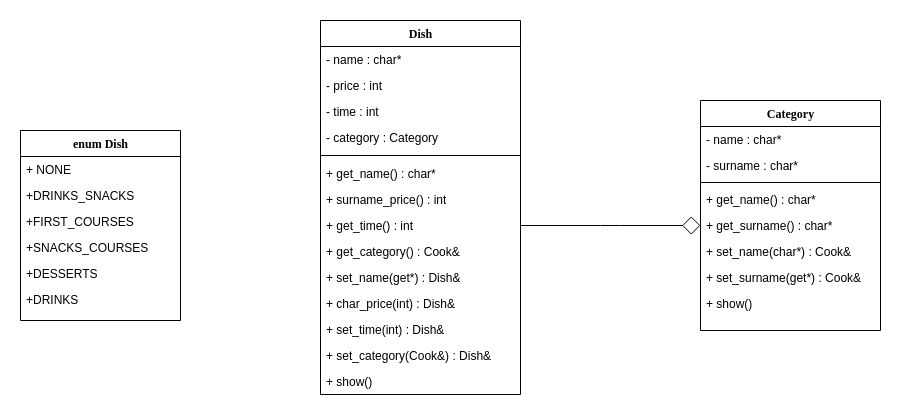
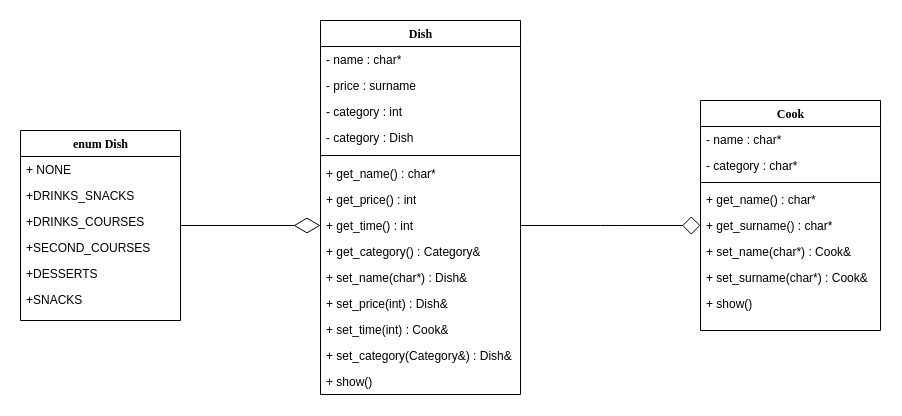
  <mxCell id="0" />
  <mxCell id="1" parent="0" />
  <mxCell id="2" value="Dish" style="swimlane;html=1;fontStyle=1;align=center;verticalAlign=top;childLayout=stackLayout;horizontal=1;startSize=26;horizontalStack=0;resizeParent=1;resizeLast=0;collapsible=1;marginBottom=0;swimlaneFillColor=#ffffff;rounded=0;shadow=0;comic=0;labelBackgroundColor=none;strokeWidth=1;fillColor=none;fontFamily=Verdana;fontSize=12" parent="1" vertex="1"><mxGeometry x="320" y="20" width="200" height="374" as="geometry"><mxRectangle x="600" y="320" width="60" height="26" as="alternateBounds" /></mxGeometry></mxCell>
  <mxCell id="3" value="- name : char*" style="text;html=1;strokeColor=none;fillColor=none;align=left;verticalAlign=top;spacingLeft=4;spacingRight=4;whiteSpace=wrap;overflow=hidden;rotatable=0;points=[[0,0.5],[1,0.5]];portConstraint=eastwest;" parent="2" vertex="1"><mxGeometry y="26" width="200" height="26" as="geometry" /></mxCell>
- <mxCell id="4" value="- price : int" style="text;html=1;strokeColor=none;fillColor=none;align=left;verticalAlign=top;spacingLeft=4;spacingRight=4;whiteSpace=wrap;overflow=hidden;rotatable=0;points=[[0,0.5],[1,0.5]];portConstraint=eastwest;" parent="2" vertex="1"><mxGeometry y="52" width="200" height="26" as="geometry" /></mxCell>
- <mxCell id="5" value="- time : int" style="text;html=1;strokeColor=none;fillColor=none;align=left;verticalAlign=top;spacingLeft=4;spacingRight=4;whiteSpace=wrap;overflow=hidden;rotatable=0;points=[[0,0.5],[1,0.5]];portConstraint=eastwest;" parent="2" vertex="1"><mxGeometry y="78" width="200" height="26" as="geometry" /></mxCell>
- <mxCell id="6" value="- category : Category" style="text;html=1;strokeColor=none;fillColor=none;align=left;verticalAlign=top;spacingLeft=4;spacingRight=4;whiteSpace=wrap;overflow=hidden;rotatable=0;points=[[0,0.5],[1,0.5]];portConstraint=eastwest;" parent="2" vertex="1"><mxGeometry y="104" width="200" height="26" as="geometry" /></mxCell>
+ <mxCell id="4" value="- price : surname" style="text;html=1;strokeColor=none;fillColor=none;align=left;verticalAlign=top;spacingLeft=4;spacingRight=4;whiteSpace=wrap;overflow=hidden;rotatable=0;points=[[0,0.5],[1,0.5]];portConstraint=eastwest;" parent="2" vertex="1"><mxGeometry y="52" width="200" height="26" as="geometry" /></mxCell>
+ <mxCell id="5" value="- category : int" style="text;html=1;strokeColor=none;fillColor=none;align=left;verticalAlign=top;spacingLeft=4;spacingRight=4;whiteSpace=wrap;overflow=hidden;rotatable=0;points=[[0,0.5],[1,0.5]];portConstraint=eastwest;" parent="2" vertex="1"><mxGeometry y="78" width="200" height="26" as="geometry" /></mxCell>
+ <mxCell id="6" value="- category : Dish" style="text;html=1;strokeColor=none;fillColor=none;align=left;verticalAlign=top;spacingLeft=4;spacingRight=4;whiteSpace=wrap;overflow=hidden;rotatable=0;points=[[0,0.5],[1,0.5]];portConstraint=eastwest;" parent="2" vertex="1"><mxGeometry y="104" width="200" height="26" as="geometry" /></mxCell>
  <mxCell id="7" value="" style="line;html=1;strokeWidth=1;fillColor=none;align=left;verticalAlign=middle;spacingTop=-1;spacingLeft=3;spacingRight=3;rotatable=0;labelPosition=right;points=[];portConstraint=eastwest;" parent="2" vertex="1"><mxGeometry y="130" width="200" height="10" as="geometry" /></mxCell>
  <mxCell id="8" value="+ get_name() : char*" style="text;html=1;strokeColor=none;fillColor=none;align=left;verticalAlign=top;spacingLeft=4;spacingRight=4;whiteSpace=wrap;overflow=hidden;rotatable=0;points=[[0,0.5],[1,0.5]];portConstraint=eastwest;" parent="2" vertex="1"><mxGeometry y="140" width="200" height="26" as="geometry" /></mxCell>
- <mxCell id="9" value="+ surname_price() : int" style="text;html=1;strokeColor=none;fillColor=none;align=left;verticalAlign=top;spacingLeft=4;spacingRight=4;whiteSpace=wrap;overflow=hidden;rotatable=0;points=[[0,0.5],[1,0.5]];portConstraint=eastwest;" parent="2" vertex="1"><mxGeometry y="166" width="200" height="26" as="geometry" /></mxCell>
+ <mxCell id="9" value="+ get_price() : int" style="text;html=1;strokeColor=none;fillColor=none;align=left;verticalAlign=top;spacingLeft=4;spacingRight=4;whiteSpace=wrap;overflow=hidden;rotatable=0;points=[[0,0.5],[1,0.5]];portConstraint=eastwest;" parent="2" vertex="1"><mxGeometry y="166" width="200" height="26" as="geometry" /></mxCell>
  <mxCell id="10" value="+ get_time() : int" style="text;html=1;strokeColor=none;fillColor=none;align=left;verticalAlign=top;spacingLeft=4;spacingRight=4;whiteSpace=wrap;overflow=hidden;rotatable=0;points=[[0,0.5],[1,0.5]];portConstraint=eastwest;" parent="2" vertex="1"><mxGeometry y="192" width="200" height="26" as="geometry" /></mxCell>
- <mxCell id="11" value="+ get_category() : Cook&amp;amp;" style="text;html=1;strokeColor=none;fillColor=none;align=left;verticalAlign=top;spacingLeft=4;spacingRight=4;whiteSpace=wrap;overflow=hidden;rotatable=0;points=[[0,0.5],[1,0.5]];portConstraint=eastwest;" parent="2" vertex="1"><mxGeometry y="218" width="200" height="26" as="geometry" /></mxCell>
- <mxCell id="12" value="+ set_name(get*) : Dish&amp;amp;" style="text;html=1;strokeColor=none;fillColor=none;align=left;verticalAlign=top;spacingLeft=4;spacingRight=4;whiteSpace=wrap;overflow=hidden;rotatable=0;points=[[0,0.5],[1,0.5]];portConstraint=eastwest;" parent="2" vertex="1"><mxGeometry y="244" width="200" height="26" as="geometry" /></mxCell>
- <mxCell id="13" value="+ char_price(int) : Dish&amp;amp;" style="text;html=1;strokeColor=none;fillColor=none;align=left;verticalAlign=top;spacingLeft=4;spacingRight=4;whiteSpace=wrap;overflow=hidden;rotatable=0;points=[[0,0.5],[1,0.5]];portConstraint=eastwest;" parent="2" vertex="1"><mxGeometry y="270" width="200" height="26" as="geometry" /></mxCell>
- <mxCell id="14" value="+ set_time(int) : Dish&amp;amp;" style="text;html=1;strokeColor=none;fillColor=none;align=left;verticalAlign=top;spacingLeft=4;spacingRight=4;whiteSpace=wrap;overflow=hidden;rotatable=0;points=[[0,0.5],[1,0.5]];portConstraint=eastwest;" parent="2" vertex="1"><mxGeometry y="296" width="200" height="26" as="geometry" /></mxCell>
- <mxCell id="15" value="+ set_category(Cook&amp;amp;) : Dish&amp;amp;" style="text;html=1;strokeColor=none;fillColor=none;align=left;verticalAlign=top;spacingLeft=4;spacingRight=4;whiteSpace=wrap;overflow=hidden;rotatable=0;points=[[0,0.5],[1,0.5]];portConstraint=eastwest;" parent="2" vertex="1"><mxGeometry y="322" width="200" height="26" as="geometry" /></mxCell>
+ <mxCell id="11" value="+ get_category() : Category&amp;amp;" style="text;html=1;strokeColor=none;fillColor=none;align=left;verticalAlign=top;spacingLeft=4;spacingRight=4;whiteSpace=wrap;overflow=hidden;rotatable=0;points=[[0,0.5],[1,0.5]];portConstraint=eastwest;" parent="2" vertex="1"><mxGeometry y="218" width="200" height="26" as="geometry" /></mxCell>
+ <mxCell id="12" value="+ set_name(char*) : Dish&amp;amp;" style="text;html=1;strokeColor=none;fillColor=none;align=left;verticalAlign=top;spacingLeft=4;spacingRight=4;whiteSpace=wrap;overflow=hidden;rotatable=0;points=[[0,0.5],[1,0.5]];portConstraint=eastwest;" parent="2" vertex="1"><mxGeometry y="244" width="200" height="26" as="geometry" /></mxCell>
+ <mxCell id="13" value="+ set_price(int) : Dish&amp;amp;" style="text;html=1;strokeColor=none;fillColor=none;align=left;verticalAlign=top;spacingLeft=4;spacingRight=4;whiteSpace=wrap;overflow=hidden;rotatable=0;points=[[0,0.5],[1,0.5]];portConstraint=eastwest;" parent="2" vertex="1"><mxGeometry y="270" width="200" height="26" as="geometry" /></mxCell>
+ <mxCell id="14" value="+ set_time(int) : Cook&amp;amp;" style="text;html=1;strokeColor=none;fillColor=none;align=left;verticalAlign=top;spacingLeft=4;spacingRight=4;whiteSpace=wrap;overflow=hidden;rotatable=0;points=[[0,0.5],[1,0.5]];portConstraint=eastwest;" parent="2" vertex="1"><mxGeometry y="296" width="200" height="26" as="geometry" /></mxCell>
+ <mxCell id="15" value="+ set_category(Category&amp;amp;) : Dish&amp;amp;" style="text;html=1;strokeColor=none;fillColor=none;align=left;verticalAlign=top;spacingLeft=4;spacingRight=4;whiteSpace=wrap;overflow=hidden;rotatable=0;points=[[0,0.5],[1,0.5]];portConstraint=eastwest;" parent="2" vertex="1"><mxGeometry y="322" width="200" height="26" as="geometry" /></mxCell>
  <mxCell id="16" value="+ show()" style="text;html=1;strokeColor=none;fillColor=none;align=left;verticalAlign=top;spacingLeft=4;spacingRight=4;whiteSpace=wrap;overflow=hidden;rotatable=0;points=[[0,0.5],[1,0.5]];portConstraint=eastwest;" parent="2" vertex="1"><mxGeometry y="348" width="200" height="26" as="geometry" /></mxCell>
+ <mxCell id="17" value="" style="endArrow=diamondThin;endFill=0;endSize=24;html=1;exitX=1;exitY=0.5;exitDx=0;exitDy=0;entryX=0;entryY=0.5;entryDx=0;entryDy=0;" edge="1" parent="1" source="18" target="10"><mxGeometry width="160" relative="1" as="geometry"><mxPoint x="360" y="320" as="sourcePoint" /><mxPoint x="520" y="320" as="targetPoint" /></mxGeometry></mxCell>
  <mxCell id="18" value="enum Dish" style="swimlane;html=1;fontStyle=1;align=center;verticalAlign=top;childLayout=stackLayout;horizontal=1;startSize=26;horizontalStack=0;resizeParent=1;resizeLast=0;collapsible=1;marginBottom=0;swimlaneFillColor=#ffffff;rounded=0;shadow=0;comic=0;labelBackgroundColor=none;strokeWidth=1;fillColor=none;fontFamily=Verdana;fontSize=12" parent="1" vertex="1"><mxGeometry x="20" y="130" width="160" height="190" as="geometry"><mxRectangle x="360" y="28" width="60" height="26" as="alternateBounds" /></mxGeometry></mxCell>
  <mxCell id="19" value="+ NONE" style="text;html=1;strokeColor=none;fillColor=none;align=left;verticalAlign=top;spacingLeft=4;spacingRight=4;whiteSpace=wrap;overflow=hidden;rotatable=0;points=[[0,0.5],[1,0.5]];portConstraint=eastwest;" parent="18" vertex="1"><mxGeometry y="26" width="160" height="26" as="geometry" /></mxCell>
  <mxCell id="20" value="+DRINKS_SNACKS" style="text;html=1;strokeColor=none;fillColor=none;align=left;verticalAlign=top;spacingLeft=4;spacingRight=4;whiteSpace=wrap;overflow=hidden;rotatable=0;points=[[0,0.5],[1,0.5]];portConstraint=eastwest;" parent="18" vertex="1"><mxGeometry y="52" width="160" height="26" as="geometry" /></mxCell>
- <mxCell id="21" value="+FIRST_COURSES" style="text;html=1;strokeColor=none;fillColor=none;align=left;verticalAlign=top;spacingLeft=4;spacingRight=4;whiteSpace=wrap;overflow=hidden;rotatable=0;points=[[0,0.5],[1,0.5]];portConstraint=eastwest;" parent="18" vertex="1"><mxGeometry y="78" width="160" height="26" as="geometry" /></mxCell>
- <mxCell id="22" value="+SNACKS_COURSES" style="text;html=1;strokeColor=none;fillColor=none;align=left;verticalAlign=top;spacingLeft=4;spacingRight=4;whiteSpace=wrap;overflow=hidden;rotatable=0;points=[[0,0.5],[1,0.5]];portConstraint=eastwest;" parent="18" vertex="1"><mxGeometry y="104" width="160" height="26" as="geometry" /></mxCell>
+ <mxCell id="21" value="+DRINKS_COURSES" style="text;html=1;strokeColor=none;fillColor=none;align=left;verticalAlign=top;spacingLeft=4;spacingRight=4;whiteSpace=wrap;overflow=hidden;rotatable=0;points=[[0,0.5],[1,0.5]];portConstraint=eastwest;" parent="18" vertex="1"><mxGeometry y="78" width="160" height="26" as="geometry" /></mxCell>
+ <mxCell id="22" value="+SECOND_COURSES" style="text;html=1;strokeColor=none;fillColor=none;align=left;verticalAlign=top;spacingLeft=4;spacingRight=4;whiteSpace=wrap;overflow=hidden;rotatable=0;points=[[0,0.5],[1,0.5]];portConstraint=eastwest;" parent="18" vertex="1"><mxGeometry y="104" width="160" height="26" as="geometry" /></mxCell>
  <mxCell id="23" value="+DESSERTS&lt;span style=&quot;color: rgba(0 , 0 , 0 , 0) ; font-family: monospace ; font-size: 0px&quot;&gt;%3CmxGraphModel%3E%3Croot%3E%3CmxCell%20id%3D%220%22%2F%3E%3CmxCell%20id%3D%221%22%20parent%3D%220%22%2F%3E%3CmxCell%20id%3D%222%22%20value%3D%22%2BFIRST_COURSES%22%20style%3D%22text%3Bhtml%3D1%3BstrokeColor%3Dnone%3BfillColor%3Dnone%3Balign%3Dleft%3BverticalAlign%3Dtop%3BspacingLeft%3D4%3BspacingRight%3D4%3BwhiteSpace%3Dwrap%3Boverflow%3Dhidden%3Brotatable%3D0%3Bpoints%3D%5B%5B0%2C0.5%5D%2C%5B1%2C0.5%5D%5D%3BportConstraint%3Deastwest%3B%22%20vertex%3D%221%22%20parent%3D%221%22%3E%3CmxGeometry%20x%3D%22360%22%20y%3D%22106%22%20width%3D%22160%22%20height%3D%2226%22%20as%3D%22geometry%22%2F%3E%3C%2FmxCell%3E%3C%2Froot%3E%3C%2FmxGraphModel%3E&lt;/span&gt;" style="text;html=1;strokeColor=none;fillColor=none;align=left;verticalAlign=top;spacingLeft=4;spacingRight=4;whiteSpace=wrap;overflow=hidden;rotatable=0;points=[[0,0.5],[1,0.5]];portConstraint=eastwest;" parent="18" vertex="1"><mxGeometry y="130" width="160" height="26" as="geometry" /></mxCell>
- <mxCell id="24" value="+DRINKS" style="text;html=1;strokeColor=none;fillColor=none;align=left;verticalAlign=top;spacingLeft=4;spacingRight=4;whiteSpace=wrap;overflow=hidden;rotatable=0;points=[[0,0.5],[1,0.5]];portConstraint=eastwest;" parent="18" vertex="1"><mxGeometry y="156" width="160" height="26" as="geometry" /></mxCell>
+ <mxCell id="24" value="+SNACKS" style="text;html=1;strokeColor=none;fillColor=none;align=left;verticalAlign=top;spacingLeft=4;spacingRight=4;whiteSpace=wrap;overflow=hidden;rotatable=0;points=[[0,0.5],[1,0.5]];portConstraint=eastwest;" parent="18" vertex="1"><mxGeometry y="156" width="160" height="26" as="geometry" /></mxCell>
  <mxCell id="25" value="" style="endArrow=diamond;endSize=16;endFill=0;html=1;exitX=1;exitY=0.5;exitDx=0;exitDy=0;entryX=0;entryY=0.5;entryDx=0;entryDy=0;" edge="1" parent="1" source="10" target="31"><mxGeometry x="0.667" y="-85" width="160" relative="1" as="geometry"><mxPoint x="540" y="206.41" as="sourcePoint" /><mxPoint x="700" y="206" as="targetPoint" /><Array as="points"><mxPoint x="610" y="225" /></Array><mxPoint as="offset" /></mxGeometry></mxCell>
- <mxCell id="26" value="Category" style="swimlane;html=1;fontStyle=1;align=center;verticalAlign=top;childLayout=stackLayout;horizontal=1;startSize=26;horizontalStack=0;resizeParent=1;resizeLast=0;collapsible=1;marginBottom=0;swimlaneFillColor=#ffffff;rounded=0;shadow=0;comic=0;labelBackgroundColor=none;strokeWidth=1;fillColor=none;fontFamily=Verdana;fontSize=12" parent="1" vertex="1"><mxGeometry x="700" y="100" width="180" height="230" as="geometry" /></mxCell>
+ <mxCell id="26" value="Cook" style="swimlane;html=1;fontStyle=1;align=center;verticalAlign=top;childLayout=stackLayout;horizontal=1;startSize=26;horizontalStack=0;resizeParent=1;resizeLast=0;collapsible=1;marginBottom=0;swimlaneFillColor=#ffffff;rounded=0;shadow=0;comic=0;labelBackgroundColor=none;strokeWidth=1;fillColor=none;fontFamily=Verdana;fontSize=12" parent="1" vertex="1"><mxGeometry x="700" y="100" width="180" height="230" as="geometry" /></mxCell>
  <mxCell id="27" value="- name : char*" style="text;html=1;strokeColor=none;fillColor=none;align=left;verticalAlign=top;spacingLeft=4;spacingRight=4;whiteSpace=wrap;overflow=hidden;rotatable=0;points=[[0,0.5],[1,0.5]];portConstraint=eastwest;" parent="26" vertex="1"><mxGeometry y="26" width="180" height="26" as="geometry" /></mxCell>
- <mxCell id="28" value="- surname : char*" style="text;html=1;strokeColor=none;fillColor=none;align=left;verticalAlign=top;spacingLeft=4;spacingRight=4;whiteSpace=wrap;overflow=hidden;rotatable=0;points=[[0,0.5],[1,0.5]];portConstraint=eastwest;" parent="26" vertex="1"><mxGeometry y="52" width="180" height="26" as="geometry" /></mxCell>
+ <mxCell id="28" value="- category : char*" style="text;html=1;strokeColor=none;fillColor=none;align=left;verticalAlign=top;spacingLeft=4;spacingRight=4;whiteSpace=wrap;overflow=hidden;rotatable=0;points=[[0,0.5],[1,0.5]];portConstraint=eastwest;" parent="26" vertex="1"><mxGeometry y="52" width="180" height="26" as="geometry" /></mxCell>
  <mxCell id="29" value="" style="line;html=1;strokeWidth=1;fillColor=none;align=left;verticalAlign=middle;spacingTop=-1;spacingLeft=3;spacingRight=3;rotatable=0;labelPosition=right;points=[];portConstraint=eastwest;" parent="26" vertex="1"><mxGeometry y="78" width="180" height="8" as="geometry" /></mxCell>
  <mxCell id="30" value="+ get_name() : char*" style="text;html=1;strokeColor=none;fillColor=none;align=left;verticalAlign=top;spacingLeft=4;spacingRight=4;whiteSpace=wrap;overflow=hidden;rotatable=0;points=[[0,0.5],[1,0.5]];portConstraint=eastwest;" parent="26" vertex="1"><mxGeometry y="86" width="180" height="26" as="geometry" /></mxCell>
  <mxCell id="31" value="+ get_surname() : char*" style="text;html=1;strokeColor=none;fillColor=none;align=left;verticalAlign=top;spacingLeft=4;spacingRight=4;whiteSpace=wrap;overflow=hidden;rotatable=0;points=[[0,0.5],[1,0.5]];portConstraint=eastwest;" parent="26" vertex="1"><mxGeometry y="112" width="180" height="26" as="geometry" /></mxCell>
  <mxCell id="32" value="+ set_name(char*) : Cook&amp;amp;" style="text;html=1;strokeColor=none;fillColor=none;align=left;verticalAlign=top;spacingLeft=4;spacingRight=4;whiteSpace=wrap;overflow=hidden;rotatable=0;points=[[0,0.5],[1,0.5]];portConstraint=eastwest;" parent="26" vertex="1"><mxGeometry y="138" width="180" height="26" as="geometry" /></mxCell>
- <mxCell id="33" value="+ set_surname(get*) : Cook&amp;amp;" style="text;html=1;strokeColor=none;fillColor=none;align=left;verticalAlign=top;spacingLeft=4;spacingRight=4;whiteSpace=wrap;overflow=hidden;rotatable=0;points=[[0,0.5],[1,0.5]];portConstraint=eastwest;" parent="26" vertex="1"><mxGeometry y="164" width="180" height="26" as="geometry" /></mxCell>
+ <mxCell id="33" value="+ set_surname(char*) : Cook&amp;amp;" style="text;html=1;strokeColor=none;fillColor=none;align=left;verticalAlign=top;spacingLeft=4;spacingRight=4;whiteSpace=wrap;overflow=hidden;rotatable=0;points=[[0,0.5],[1,0.5]];portConstraint=eastwest;" parent="26" vertex="1"><mxGeometry y="164" width="180" height="26" as="geometry" /></mxCell>
  <mxCell id="34" value="+ show()" style="text;html=1;strokeColor=none;fillColor=none;align=left;verticalAlign=top;spacingLeft=4;spacingRight=4;whiteSpace=wrap;overflow=hidden;rotatable=0;points=[[0,0.5],[1,0.5]];portConstraint=eastwest;" parent="26" vertex="1"><mxGeometry y="190" width="180" height="26" as="geometry" /></mxCell>
